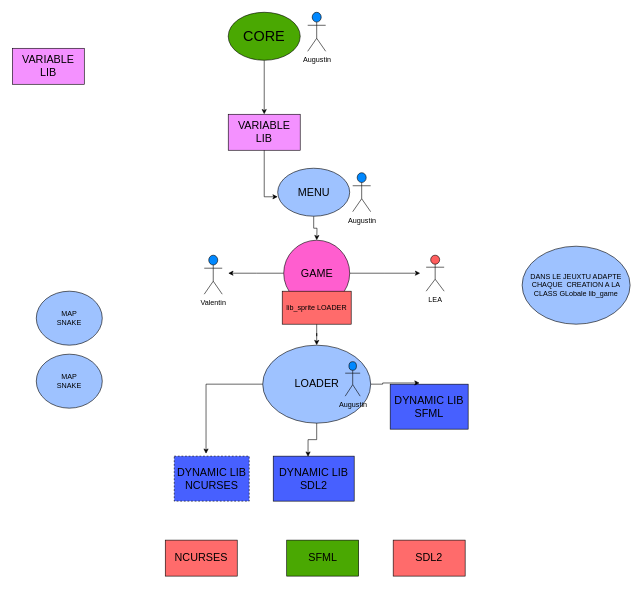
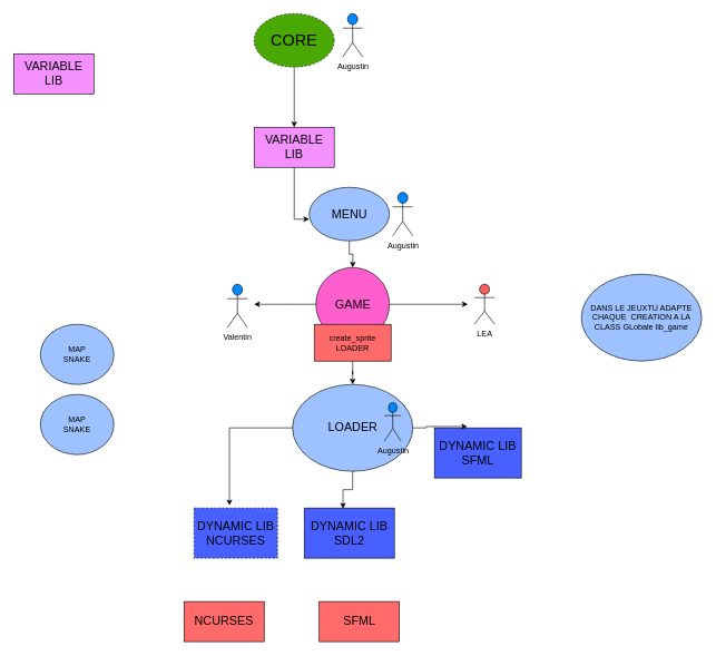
  <mxCell id="0" />
  <mxCell id="1" parent="0" />
  <mxCell id="2" value="&lt;font style=&quot;font-size: 18px;&quot;&gt;NCURSES&lt;/font&gt;" style="rounded=0;whiteSpace=wrap;html=1;fillColor=#FF6B6B;" vertex="1" parent="1"><mxGeometry x="275" y="900" width="120" height="60" as="geometry" /></mxCell>
- <mxCell id="3" value="&lt;div&gt;&lt;font style=&quot;font-size: 18px;&quot;&gt;SFML&lt;/font&gt;&lt;/div&gt;" style="rounded=0;whiteSpace=wrap;html=1;fillColor=#4aa802;" vertex="1" parent="1"><mxGeometry x="477.5" y="900" width="120" height="60" as="geometry" /></mxCell>
- <mxCell id="4" value="&lt;font style=&quot;font-size: 18px;&quot;&gt;SDL2&lt;/font&gt;" style="rounded=0;whiteSpace=wrap;html=1;fillColor=#FF6B6B;" vertex="1" parent="1"><mxGeometry x="655" y="900" width="120" height="60" as="geometry" /></mxCell>
+ <mxCell id="3" value="&lt;div&gt;&lt;font style=&quot;font-size: 18px;&quot;&gt;SFML&lt;/font&gt;&lt;/div&gt;" style="rounded=0;whiteSpace=wrap;html=1;fillColor=#FF6B6B;" vertex="1" parent="1"><mxGeometry x="477.5" y="900" width="120" height="60" as="geometry" /></mxCell>
  <mxCell id="5" style="edgeStyle=orthogonalEdgeStyle;rounded=0;orthogonalLoop=1;jettySize=auto;html=1;" edge="1" parent="1" source="6" target="13"><mxGeometry relative="1" as="geometry" /></mxCell>
- <mxCell id="6" value="&lt;font style=&quot;font-size: 24px;&quot;&gt;CORE&lt;/font&gt;" style="ellipse;whiteSpace=wrap;html=1;fillColor=#4AA802;" vertex="1" parent="1"><mxGeometry x="380" y="20" width="120" height="80" as="geometry" /></mxCell>
+ <mxCell id="6" value="&lt;font style=&quot;font-size: 24px;&quot;&gt;CORE&lt;/font&gt;" style="ellipse;whiteSpace=wrap;html=1;fillColor=#4AA802;dashed=1;" vertex="1" parent="1"><mxGeometry x="380" y="20" width="120" height="80" as="geometry" /></mxCell>
  <mxCell id="7" value="&lt;font style=&quot;font-size: 18px;&quot;&gt;DYNAMIC LIB SDL2&lt;/font&gt;" style="rounded=0;whiteSpace=wrap;html=1;fillColor=#4760FF;" vertex="1" parent="1"><mxGeometry x="455" y="760" width="135" height="75" as="geometry" /></mxCell>
  <mxCell id="8" value="&lt;font style=&quot;font-size: 18px;&quot;&gt;DYNAMIC LIB NCURSES&lt;/font&gt;" style="rounded=0;whiteSpace=wrap;html=1;fillColor=#4760FF;dashed=1;" vertex="1" parent="1"><mxGeometry x="290" y="760" width="125" height="75" as="geometry" /></mxCell>
  <mxCell id="9" value="&lt;div&gt;&lt;font style=&quot;font-size: 18px;&quot;&gt;DYNAMIC LIB &lt;br&gt;&lt;/font&gt;&lt;/div&gt;&lt;div&gt;&lt;font style=&quot;font-size: 18px;&quot;&gt;SFML&lt;br&gt;&lt;/font&gt;&lt;/div&gt;" style="rounded=0;whiteSpace=wrap;html=1;fillColor=#4760FF;" vertex="1" parent="1"><mxGeometry x="650" y="640" width="130" height="75" as="geometry" /></mxCell>
  <mxCell id="10" style="edgeStyle=orthogonalEdgeStyle;rounded=0;orthogonalLoop=1;jettySize=auto;html=1;" edge="1" parent="1" source="12"><mxGeometry relative="1" as="geometry"><mxPoint x="700" y="455" as="targetPoint" /></mxGeometry></mxCell>
  <mxCell id="11" style="edgeStyle=orthogonalEdgeStyle;rounded=0;orthogonalLoop=1;jettySize=auto;html=1;" edge="1" parent="1" source="12"><mxGeometry relative="1" as="geometry"><mxPoint x="380" y="455" as="targetPoint" /></mxGeometry></mxCell>
  <mxCell id="12" value="&lt;font style=&quot;font-size: 18px;&quot;&gt;GAME&lt;/font&gt;" style="ellipse;whiteSpace=wrap;html=1;aspect=fixed;fillColor=#FF5ECF;" vertex="1" parent="1"><mxGeometry x="472.5" y="400" width="110" height="110" as="geometry" /></mxCell>
  <mxCell id="13" value="&lt;div&gt;&lt;font style=&quot;font-size: 18px;&quot;&gt;VARIABLE&lt;br&gt;&lt;/font&gt;&lt;/div&gt;&lt;div&gt;&lt;font style=&quot;font-size: 18px;&quot;&gt;LIB&lt;br&gt;&lt;/font&gt;&lt;/div&gt;" style="rounded=0;whiteSpace=wrap;html=1;fillColor=#F491FF;" vertex="1" parent="1"><mxGeometry x="380" y="190" width="120" height="60" as="geometry" /></mxCell>
  <mxCell id="14" style="edgeStyle=orthogonalEdgeStyle;rounded=0;orthogonalLoop=1;jettySize=auto;html=1;" edge="1" parent="1" source="15" target="12"><mxGeometry relative="1" as="geometry"><Array as="points"><mxPoint x="522" y="380" /><mxPoint x="528" y="380" /></Array></mxGeometry></mxCell>
  <mxCell id="15" value="&lt;font style=&quot;font-size: 18px;&quot;&gt;MENU&lt;/font&gt;" style="ellipse;whiteSpace=wrap;html=1;fillColor=#9EC2FF;" vertex="1" parent="1"><mxGeometry x="462.5" y="280" width="120" height="80" as="geometry" /></mxCell>
  <mxCell id="16" value="&lt;font style=&quot;font-size: 18px;&quot;&gt;LOADER&lt;/font&gt;" style="ellipse;whiteSpace=wrap;html=1;fillColor=#9EC2FF;" vertex="1" parent="1"><mxGeometry x="437.5" y="575" width="180" height="130" as="geometry" /></mxCell>
  <mxCell id="17" value="&lt;div&gt;DANS LE JEUXTU ADAPTE CHAQUE&amp;nbsp; CREATION A LA CLASS GLobale lib_game&lt;br&gt;&lt;/div&gt;" style="ellipse;whiteSpace=wrap;html=1;fillColor=#9EC2FF;" vertex="1" parent="1"><mxGeometry x="870" y="410" width="180" height="130" as="geometry" /></mxCell>
  <mxCell id="18" value="&lt;div&gt;&lt;font style=&quot;font-size: 18px;&quot;&gt;VARIABLE&lt;br&gt;&lt;/font&gt;&lt;/div&gt;&lt;div&gt;&lt;font style=&quot;font-size: 18px;&quot;&gt;LIB&lt;br&gt;&lt;/font&gt;&lt;/div&gt;" style="rounded=0;whiteSpace=wrap;html=1;fillColor=#F491FF;" vertex="1" parent="1"><mxGeometry x="20" y="80" width="120" height="60" as="geometry" /></mxCell>
  <mxCell id="19" style="edgeStyle=orthogonalEdgeStyle;rounded=0;orthogonalLoop=1;jettySize=auto;html=1;" edge="1" parent="1" source="20" target="16"><mxGeometry relative="1" as="geometry" /></mxCell>
- <mxCell id="20" value="lib_sprite LOADER" style="rounded=0;whiteSpace=wrap;html=1;fillColor=#FF6B6B;" vertex="1" parent="1"><mxGeometry x="470" y="485" width="115" height="55" as="geometry" /></mxCell>
+ <mxCell id="20" value="create_sprite LOADER" style="rounded=0;whiteSpace=wrap;html=1;fillColor=#FF6B6B;" vertex="1" parent="1"><mxGeometry x="470" y="485" width="115" height="55" as="geometry" /></mxCell>
  <mxCell id="21" style="edgeStyle=orthogonalEdgeStyle;rounded=0;orthogonalLoop=1;jettySize=auto;html=1;entryX=0.43;entryY=0.013;entryDx=0;entryDy=0;entryPerimeter=0;" edge="1" parent="1" source="16" target="7"><mxGeometry relative="1" as="geometry" /></mxCell>
  <mxCell id="22" style="edgeStyle=orthogonalEdgeStyle;rounded=0;orthogonalLoop=1;jettySize=auto;html=1;entryX=0.377;entryY=-0.027;entryDx=0;entryDy=0;entryPerimeter=0;" edge="1" parent="1" source="16" target="9"><mxGeometry relative="1" as="geometry" /></mxCell>
  <mxCell id="23" style="edgeStyle=orthogonalEdgeStyle;rounded=0;orthogonalLoop=1;jettySize=auto;html=1;entryX=0.424;entryY=-0.053;entryDx=0;entryDy=0;entryPerimeter=0;" edge="1" parent="1" source="16" target="8"><mxGeometry relative="1" as="geometry" /></mxCell>
  <mxCell id="24" value="&lt;div&gt;MAP &lt;br&gt;&lt;/div&gt;&lt;div&gt;SNAKE&lt;br&gt;&lt;/div&gt;" style="ellipse;whiteSpace=wrap;html=1;fillColor=#9EC2FF;" vertex="1" parent="1"><mxGeometry x="60" y="590" width="110" height="90" as="geometry" /></mxCell>
  <mxCell id="25" value="&lt;div&gt;MAP &lt;br&gt;&lt;/div&gt;&lt;div&gt;SNAKE&lt;br&gt;&lt;/div&gt;" style="ellipse;whiteSpace=wrap;html=1;fillColor=#9EC2FF;" vertex="1" parent="1"><mxGeometry x="60" y="485" width="110" height="90" as="geometry" /></mxCell>
  <mxCell id="26" value="LEA" style="shape=umlActor;verticalLabelPosition=bottom;verticalAlign=top;html=1;outlineConnect=0;fillColor=#FF5E5E;" vertex="1" parent="1"><mxGeometry x="710" y="425" width="30" height="60" as="geometry" /></mxCell>
  <mxCell id="27" value="Valentin" style="shape=umlActor;verticalLabelPosition=bottom;verticalAlign=top;html=1;outlineConnect=0;fillColor=#0088FF;" vertex="1" parent="1"><mxGeometry x="340" y="425" width="30" height="65" as="geometry" /></mxCell>
  <mxCell id="28" value="Augustin" style="shape=umlActor;verticalLabelPosition=bottom;verticalAlign=top;html=1;outlineConnect=0;fillColor=#0088FF;" vertex="1" parent="1"><mxGeometry x="575" y="602.5" width="25" height="57.5" as="geometry" /></mxCell>
  <mxCell id="29" value="Augustin" style="shape=umlActor;verticalLabelPosition=bottom;verticalAlign=top;html=1;outlineConnect=0;fillColor=#0088FF;" vertex="1" parent="1"><mxGeometry x="587.5" y="287.5" width="30" height="65" as="geometry" /></mxCell>
  <mxCell id="30" value="Augustin" style="shape=umlActor;verticalLabelPosition=bottom;verticalAlign=top;html=1;outlineConnect=0;fillColor=#0088FF;" vertex="1" parent="1"><mxGeometry x="512.5" y="20" width="30" height="65" as="geometry" /></mxCell>
  <mxCell id="31" style="edgeStyle=orthogonalEdgeStyle;rounded=0;orthogonalLoop=1;jettySize=auto;html=1;entryX=0;entryY=0.595;entryDx=0;entryDy=0;entryPerimeter=0;" edge="1" parent="1" source="13" target="15"><mxGeometry relative="1" as="geometry" /></mxCell>
